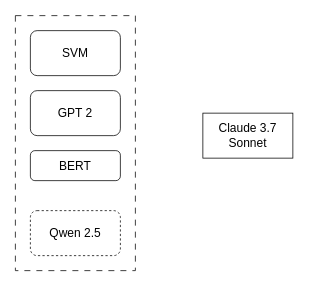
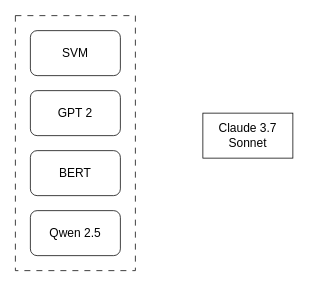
  <mxCell id="0" />
  <mxCell id="1" parent="0" />
  <mxCell id="2" value="" style="rounded=0;whiteSpace=wrap;html=1;dashed=1;dashPattern=8 8;" vertex="1" parent="1"><mxGeometry x="20" y="20" width="160" height="340" as="geometry" /></mxCell>
  <mxCell id="3" value="GPT 2" style="rounded=1;whiteSpace=wrap;html=1;fontSize=16;" vertex="1" parent="1"><mxGeometry x="40" y="120" width="120" height="60" as="geometry" /></mxCell>
- <mxCell id="4" value="BERT" style="rounded=1;whiteSpace=wrap;html=1;fontSize=16;" vertex="1" parent="1"><mxGeometry x="40" y="200" width="120" height="40" as="geometry" /></mxCell>
+ <mxCell id="4" value="BERT" style="rounded=1;whiteSpace=wrap;html=1;fontSize=16;" vertex="1" parent="1"><mxGeometry x="40" y="200" width="120" height="60" as="geometry" /></mxCell>
  <mxCell id="5" value="SVM" style="rounded=1;whiteSpace=wrap;html=1;fontSize=16;" vertex="1" parent="1"><mxGeometry x="40" y="40" width="120" height="60" as="geometry" /></mxCell>
- <mxCell id="6" value="Qwen 2.5" style="rounded=1;whiteSpace=wrap;html=1;fontSize=16;dashed=1;" vertex="1" parent="1"><mxGeometry x="40" y="280" width="120" height="60" as="geometry" /></mxCell>
+ <mxCell id="6" value="Qwen 2.5" style="rounded=1;whiteSpace=wrap;html=1;fontSize=16;" vertex="1" parent="1"><mxGeometry x="40" y="280" width="120" height="60" as="geometry" /></mxCell>
  <mxCell id="7" value="Claude 3.7 Sonnet" style="whiteSpace=wrap;html=1;fontSize=16;rounded=0;" vertex="1" parent="1"><mxGeometry x="270" y="150" width="120" height="60" as="geometry" /></mxCell>
